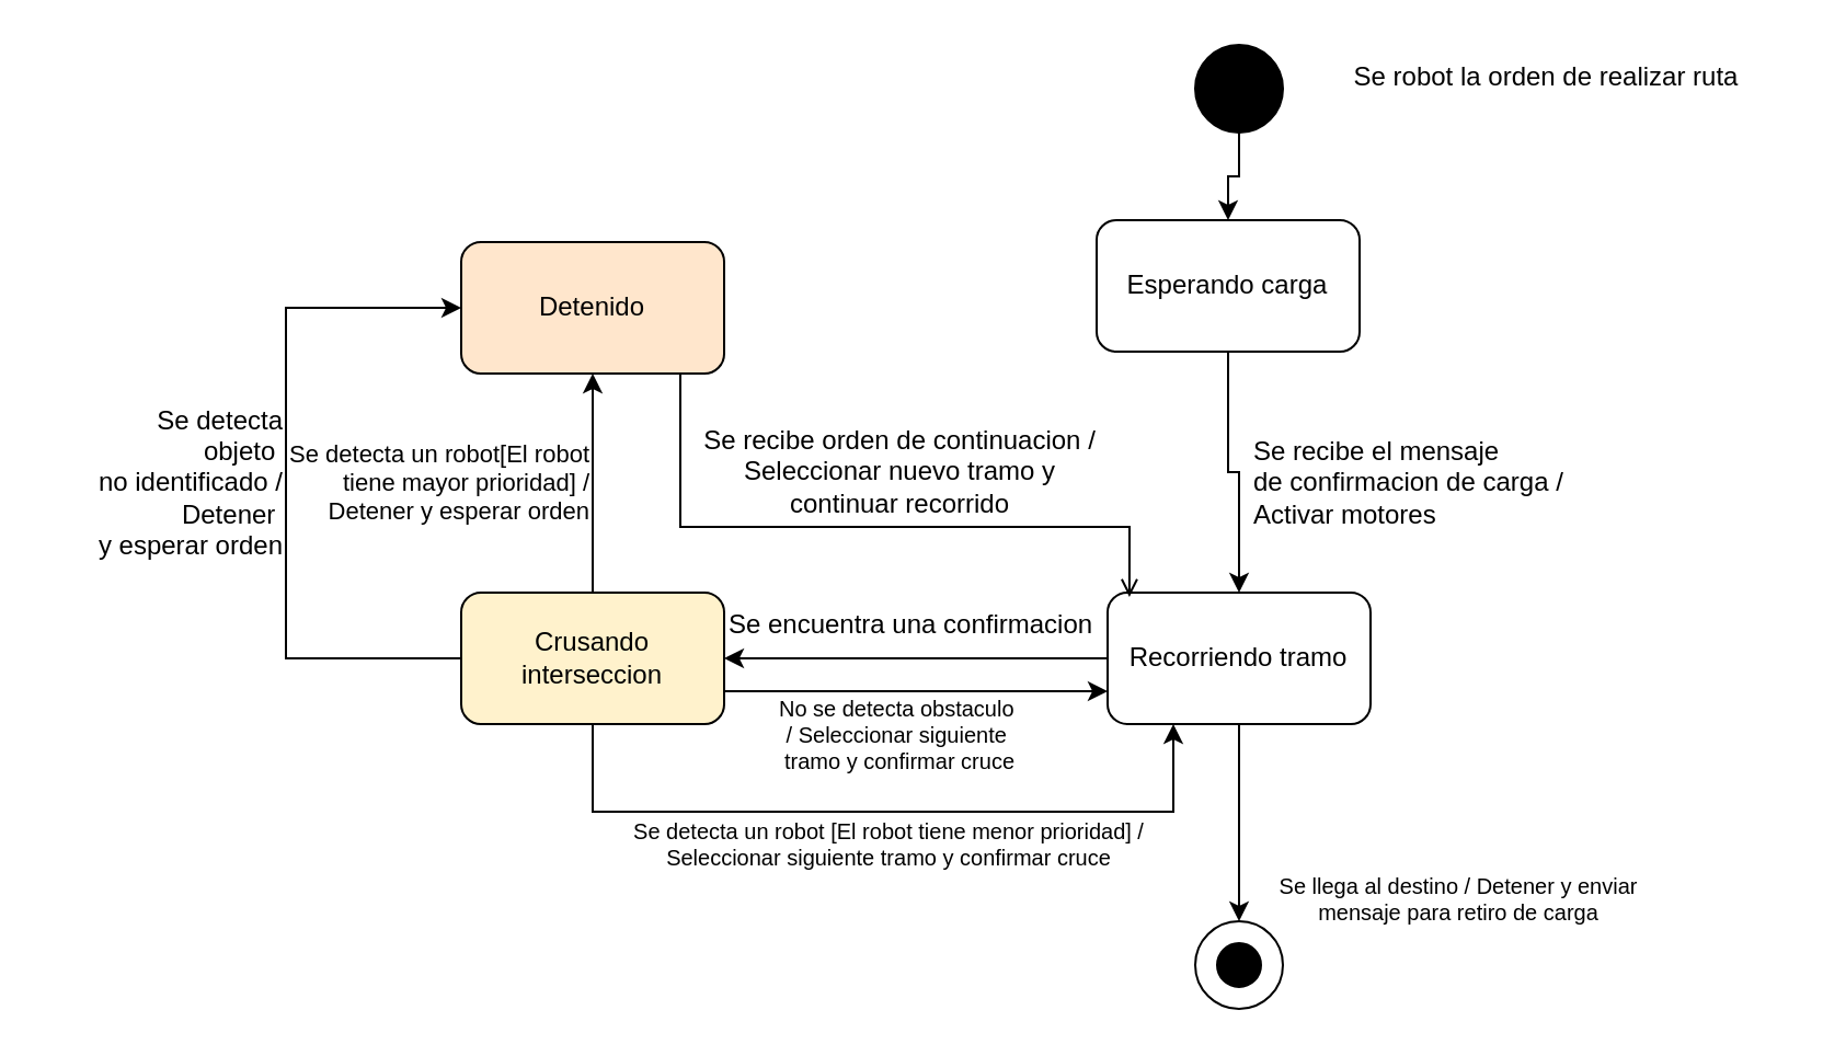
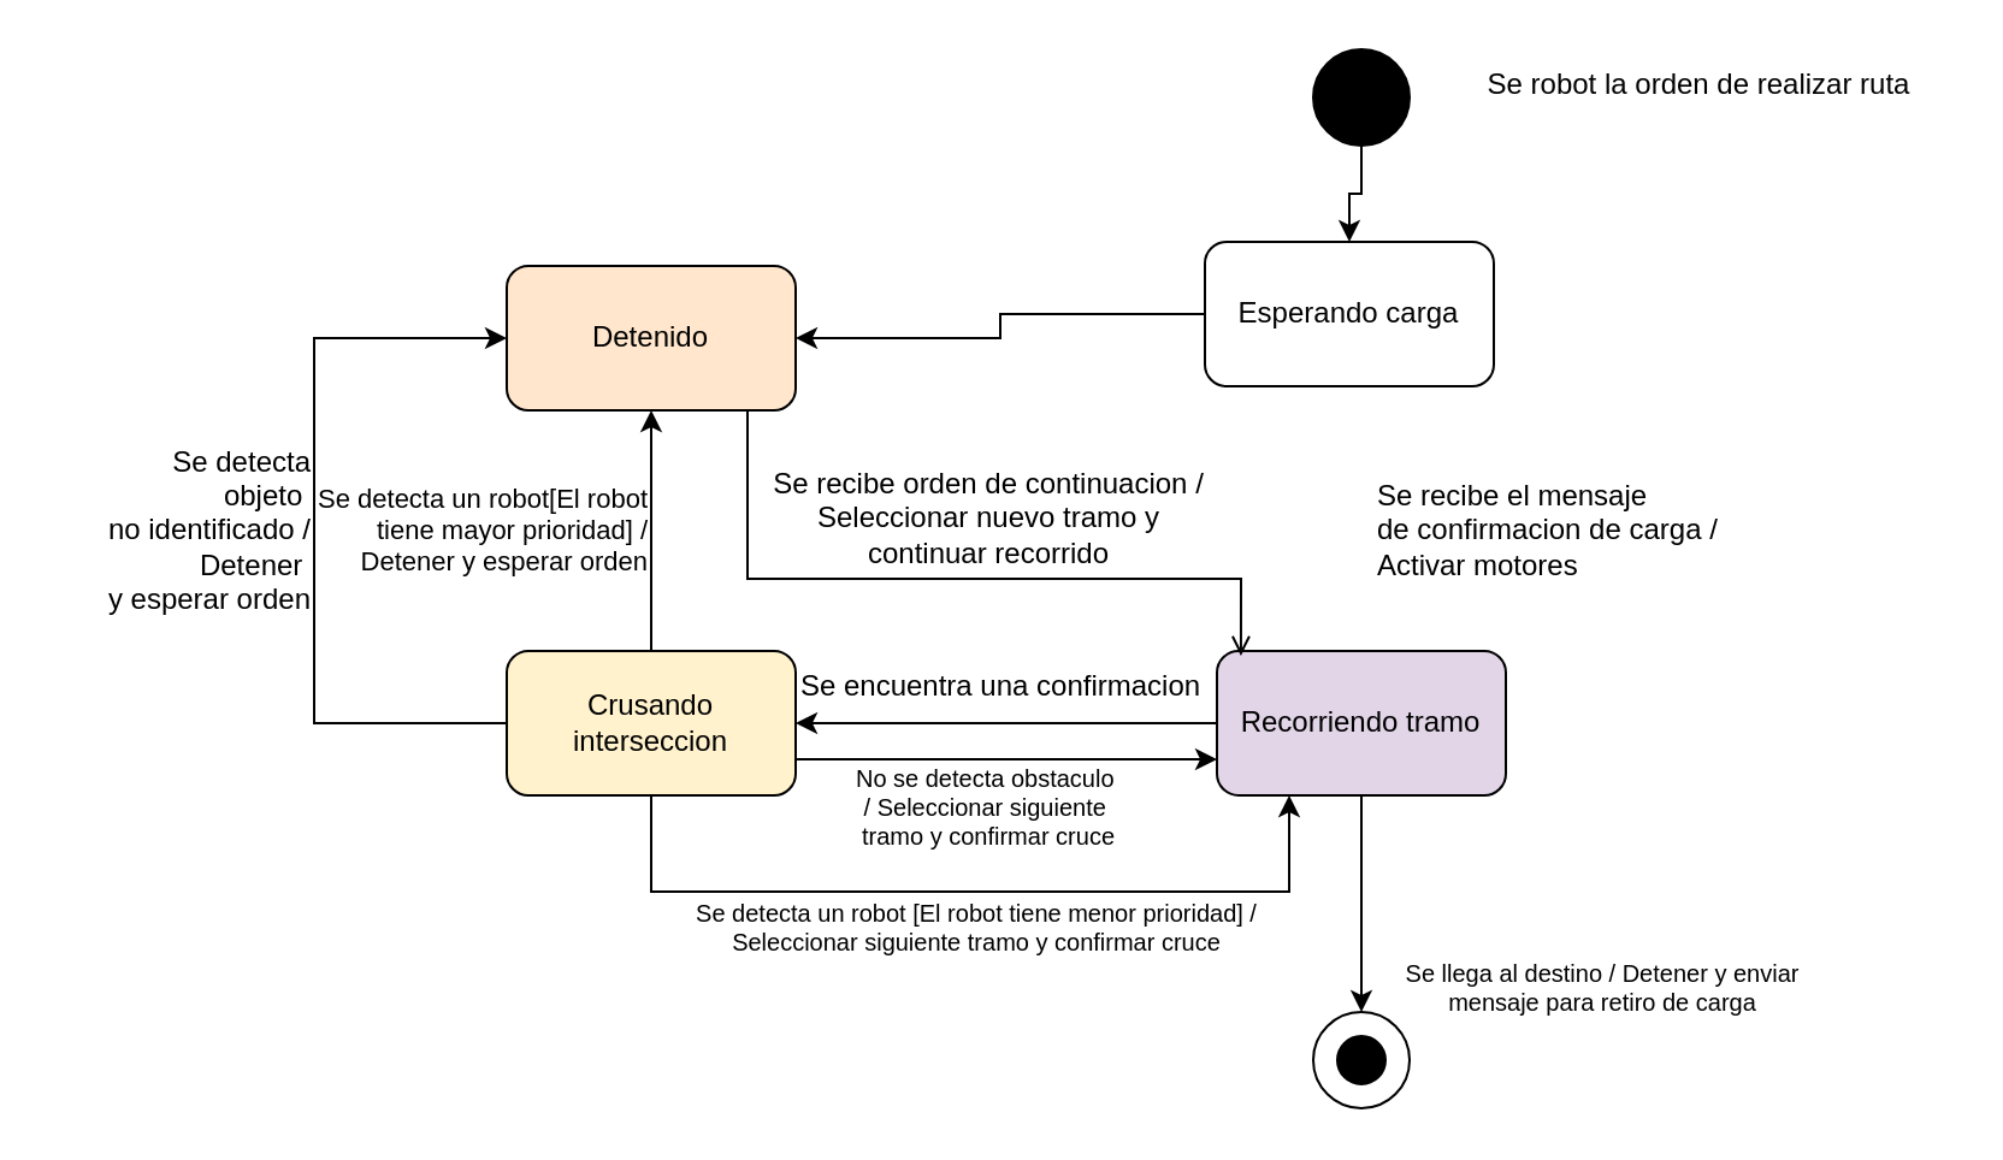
  <mxCell id="0" />
  <mxCell id="1" parent="0" />
  <mxCell id="2" value="" style="edgeStyle=orthogonalEdgeStyle;rounded=0;orthogonalLoop=1;jettySize=auto;html=1;" edge="1" parent="1" source="3" target="5"><mxGeometry relative="1" as="geometry" /></mxCell>
  <mxCell id="3" value="" style="ellipse;whiteSpace=wrap;html=1;aspect=fixed;fillColor=#000000;" vertex="1" parent="1"><mxGeometry x="545" y="20" width="40" height="40" as="geometry" /></mxCell>
- <mxCell id="4" value="" style="edgeStyle=orthogonalEdgeStyle;rounded=0;orthogonalLoop=1;jettySize=auto;html=1;" edge="1" parent="1" source="5" target="9"><mxGeometry relative="1" as="geometry" /></mxCell>
+ <mxCell id="4" value="" style="edgeStyle=orthogonalEdgeStyle;rounded=0;orthogonalLoop=1;jettySize=auto;html=1;" edge="1" parent="1" source="5" target="18"><mxGeometry relative="1" as="geometry" /></mxCell>
  <mxCell id="5" value="Esperando carga" style="rounded=1;whiteSpace=wrap;html=1;" vertex="1" parent="1"><mxGeometry x="500" y="100" width="120" height="60" as="geometry" /></mxCell>
  <mxCell id="6" value="&lt;div&gt;Se robot la orden de realizar ruta&lt;br&gt;&lt;/div&gt;" style="text;html=1;align=center;verticalAlign=middle;resizable=0;points=[];autosize=1;strokeColor=none;fillColor=none;" vertex="1" parent="1"><mxGeometry x="600" y="20" width="210" height="30" as="geometry" /></mxCell>
  <mxCell id="7" value="" style="edgeStyle=orthogonalEdgeStyle;rounded=0;orthogonalLoop=1;jettySize=auto;html=1;" edge="1" parent="1" source="9" target="15"><mxGeometry relative="1" as="geometry" /></mxCell>
  <mxCell id="8" style="edgeStyle=orthogonalEdgeStyle;rounded=0;orthogonalLoop=1;jettySize=auto;html=1;entryX=0.5;entryY=0;entryDx=0;entryDy=0;" edge="1" parent="1" source="9" target="24"><mxGeometry relative="1" as="geometry" /></mxCell>
- <mxCell id="9" value="Recorriendo tramo" style="rounded=1;whiteSpace=wrap;html=1;" vertex="1" parent="1"><mxGeometry x="505" y="270" width="120" height="60" as="geometry" /></mxCell>
+ <mxCell id="9" value="Recorriendo tramo" style="rounded=1;whiteSpace=wrap;html=1;fillColor=#e1d5e7;" vertex="1" parent="1"><mxGeometry x="505" y="270" width="120" height="60" as="geometry" /></mxCell>
  <mxCell id="10" value="&lt;div&gt;Se recibe el mensaje&lt;/div&gt;&lt;div&gt;de confirmacion de carga /&lt;/div&gt;&lt;div&gt;Activar motores&lt;br&gt;&lt;/div&gt;" style="text;html=1;align=left;verticalAlign=middle;resizable=0;points=[];autosize=1;strokeColor=none;fillColor=none;" vertex="1" parent="1"><mxGeometry x="570" y="190" width="170" height="60" as="geometry" /></mxCell>
  <mxCell id="11" style="edgeStyle=orthogonalEdgeStyle;rounded=0;orthogonalLoop=1;jettySize=auto;html=1;entryX=0;entryY=0.75;entryDx=0;entryDy=0;" edge="1" parent="1" source="15" target="9"><mxGeometry relative="1" as="geometry"><Array as="points"><mxPoint x="410" y="315" /><mxPoint x="410" y="315" /></Array></mxGeometry></mxCell>
  <mxCell id="12" value="" style="edgeStyle=orthogonalEdgeStyle;rounded=0;orthogonalLoop=1;jettySize=auto;html=1;" edge="1" parent="1" source="15" target="18"><mxGeometry relative="1" as="geometry" /></mxCell>
  <mxCell id="13" style="edgeStyle=orthogonalEdgeStyle;rounded=0;orthogonalLoop=1;jettySize=auto;html=1;entryX=0;entryY=0.5;entryDx=0;entryDy=0;" edge="1" parent="1" source="15" target="18"><mxGeometry relative="1" as="geometry"><Array as="points"><mxPoint x="130" y="300" /><mxPoint x="130" y="140" /></Array></mxGeometry></mxCell>
  <mxCell id="14" style="edgeStyle=orthogonalEdgeStyle;rounded=0;orthogonalLoop=1;jettySize=auto;html=1;entryX=0.25;entryY=1;entryDx=0;entryDy=0;" edge="1" parent="1" source="15" target="9"><mxGeometry relative="1" as="geometry"><Array as="points"><mxPoint x="270" y="370" /><mxPoint x="535" y="370" /></Array></mxGeometry></mxCell>
  <mxCell id="15" value="Crusando interseccion" style="rounded=1;whiteSpace=wrap;html=1;fillColor=#fff2cc;" vertex="1" parent="1"><mxGeometry x="210" y="270" width="120" height="60" as="geometry" /></mxCell>
  <mxCell id="16" value="Se encuentra una confirmacion" style="text;html=1;align=center;verticalAlign=middle;resizable=0;points=[];autosize=1;strokeColor=none;fillColor=none;" vertex="1" parent="1"><mxGeometry x="320" y="270" width="190" height="30" as="geometry" /></mxCell>
  <mxCell id="17" value="&lt;div&gt;Se recibe orden de continuacion /&lt;/div&gt;&lt;div&gt;Seleccionar nuevo tramo y&lt;/div&gt;&lt;div&gt;continuar recorrido&lt;br&gt;&lt;/div&gt;" style="text;html=1;align=center;verticalAlign=middle;resizable=0;points=[];autosize=1;strokeColor=none;fillColor=none;" vertex="1" parent="1"><mxGeometry x="305" y="185" width="210" height="60" as="geometry" /></mxCell>
  <mxCell id="18" value="Detenido" style="rounded=1;whiteSpace=wrap;html=1;fillColor=#ffe6cc;" vertex="1" parent="1"><mxGeometry x="210" y="110" width="120" height="60" as="geometry" /></mxCell>
  <mxCell id="19" style="edgeStyle=orthogonalEdgeStyle;rounded=0;orthogonalLoop=1;jettySize=auto;html=1;entryX=0.083;entryY=0.033;entryDx=0;entryDy=0;entryPerimeter=0;endArrow=open;" edge="1" parent="1" source="18" target="9"><mxGeometry relative="1" as="geometry"><Array as="points"><mxPoint x="310" y="240" /><mxPoint x="515" y="240" /></Array></mxGeometry></mxCell>
  <mxCell id="20" value="&lt;div&gt;No se detecta obstaculo&amp;nbsp;&lt;/div&gt;&lt;div&gt;/ Seleccionar siguiente&amp;nbsp;&lt;/div&gt;&lt;div&gt;tramo y confirmar cruce&lt;/div&gt;" style="text;html=1;align=center;verticalAlign=middle;resizable=0;points=[];autosize=1;strokeColor=none;fillColor=none;fontSize=10;" vertex="1" parent="1"><mxGeometry x="340" y="310" width="140" height="50" as="geometry" /></mxCell>
  <mxCell id="21" value="&lt;div style=&quot;font-size: 11px;&quot;&gt;Se detecta un robot[El robot&lt;/div&gt;&lt;div style=&quot;font-size: 11px;&quot;&gt;tiene mayor prioridad] /&lt;/div&gt;Detener y esperar orden" style="text;html=1;align=right;verticalAlign=middle;resizable=0;points=[];autosize=1;strokeColor=none;fillColor=none;fontSize=11;" vertex="1" parent="1"><mxGeometry x="110" y="195" width="160" height="50" as="geometry" /></mxCell>
  <mxCell id="22" value="&lt;div&gt;Se detecta&lt;/div&gt;&lt;div&gt;&amp;nbsp;objeto&amp;nbsp;&lt;/div&gt;&lt;div&gt;no identificado /&lt;/div&gt;&lt;div&gt;Detener&amp;nbsp;&lt;/div&gt;&lt;div&gt;y esperar orden&lt;br&gt;&lt;/div&gt;" style="text;html=1;align=right;verticalAlign=middle;resizable=0;points=[];autosize=1;strokeColor=none;fillColor=none;" vertex="1" parent="1"><mxGeometry x="20" y="175" width="110" height="90" as="geometry" /></mxCell>
  <mxCell id="23" value="&lt;div style=&quot;font-size: 10px;&quot;&gt;Se detecta un robot [El robot tiene menor prioridad] /&lt;/div&gt;&lt;div style=&quot;font-size: 10px;&quot;&gt;Seleccionar siguiente tramo y confirmar cruce&lt;br style=&quot;font-size: 10px;&quot;&gt;&lt;/div&gt;" style="text;html=1;align=center;verticalAlign=middle;resizable=0;points=[];autosize=1;strokeColor=none;fillColor=none;fontSize=10;" vertex="1" parent="1"><mxGeometry x="270" y="365" width="270" height="40" as="geometry" /></mxCell>
  <mxCell id="24" value="" style="ellipse;whiteSpace=wrap;html=1;aspect=fixed;fillColor=#FFFFFF;fontColor=#ffffff;" vertex="1" parent="1"><mxGeometry x="545" y="420" width="40" height="40" as="geometry" /></mxCell>
  <mxCell id="25" value="" style="ellipse;whiteSpace=wrap;html=1;aspect=fixed;fillColor=#000000;" vertex="1" parent="1"><mxGeometry x="555" y="430" width="20" height="20" as="geometry" /></mxCell>
  <mxCell id="26" value="&lt;div&gt;Se llega al destino / Detener y enviar&lt;/div&gt;&lt;div&gt;mensaje para retiro de carga&lt;br&gt;&lt;/div&gt;" style="text;html=1;align=center;verticalAlign=middle;resizable=0;points=[];autosize=1;strokeColor=none;fillColor=none;fontSize=10;" vertex="1" parent="1"><mxGeometry x="565" y="390" width="200" height="40" as="geometry" /></mxCell>
